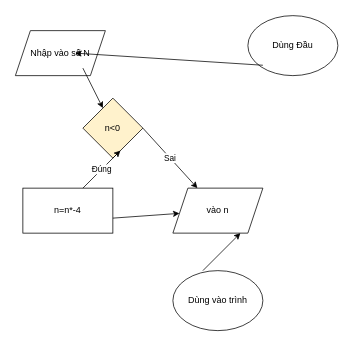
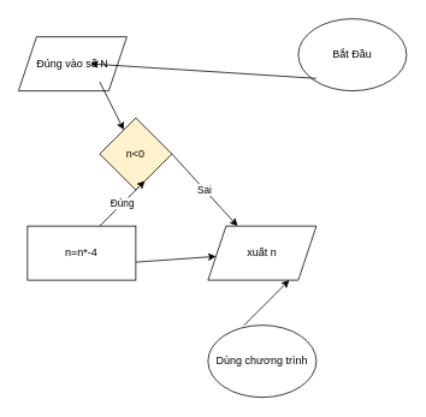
  <mxCell id="0" />
  <mxCell id="1" parent="0" />
- <mxCell id="2" value="Dùng Đầu" style="ellipse;whiteSpace=wrap;html=1;" vertex="1" parent="1"><mxGeometry x="330" y="20" width="120" height="80" as="geometry" /></mxCell>
- <mxCell id="3" value="Nhập vào số N" style="shape=parallelogram;perimeter=parallelogramPerimeter;whiteSpace=wrap;html=1;fixedSize=1;" vertex="1" parent="1"><mxGeometry x="20" y="40" width="120" height="60" as="geometry" /></mxCell>
+ <mxCell id="2" value="Bắt Đầu" style="ellipse;whiteSpace=wrap;html=1;" vertex="1" parent="1"><mxGeometry x="330" y="20" width="120" height="80" as="geometry" /></mxCell>
+ <mxCell id="3" value="Đúng vào số N" style="shape=parallelogram;perimeter=parallelogramPerimeter;whiteSpace=wrap;html=1;fixedSize=1;" vertex="1" parent="1"><mxGeometry x="20" y="40" width="120" height="60" as="geometry" /></mxCell>
  <mxCell id="4" value="" style="endArrow=classic;html=1;rounded=0;entryX=0.5;entryY=0;entryDx=0;entryDy=0;" edge="1" parent="1"><mxGeometry width="50" height="50" relative="1" as="geometry"><mxPoint x="349.999" y="86.147" as="sourcePoint" /><mxPoint x="99.72" y="70" as="targetPoint" /></mxGeometry></mxCell>
  <mxCell id="5" value="n&amp;lt;0" style="rhombus;whiteSpace=wrap;html=1;fillColor=#fff2cc;" vertex="1" parent="1"><mxGeometry x="110" y="130" width="80" height="80" as="geometry" /></mxCell>
  <mxCell id="6" value="" style="endArrow=classic;html=1;rounded=0;" edge="1" parent="1" target="5"><mxGeometry width="50" height="50" relative="1" as="geometry"><mxPoint x="110" y="90" as="sourcePoint" /><mxPoint x="150" y="60" as="targetPoint" /></mxGeometry></mxCell>
  <mxCell id="7" value="n=n*-4" style="rounded=0;whiteSpace=wrap;html=1;" vertex="1" parent="1"><mxGeometry x="30" y="250" width="120" height="60" as="geometry" /></mxCell>
- <mxCell id="8" value="vào n" style="shape=parallelogram;perimeter=parallelogramPerimeter;whiteSpace=wrap;html=1;fixedSize=1;" vertex="1" parent="1"><mxGeometry x="230" y="250" width="120" height="60" as="geometry" /></mxCell>
+ <mxCell id="8" value="xuất n" style="shape=parallelogram;perimeter=parallelogramPerimeter;whiteSpace=wrap;html=1;fixedSize=1;" vertex="1" parent="1"><mxGeometry x="230" y="250" width="120" height="60" as="geometry" /></mxCell>
  <mxCell id="9" value="Đúng" style="endArrow=classic;html=1;rounded=0;" edge="1" parent="1"><mxGeometry width="50" height="50" relative="1" as="geometry"><mxPoint x="110" y="250" as="sourcePoint" /><mxPoint x="160" y="200" as="targetPoint" /></mxGeometry></mxCell>
  <mxCell id="10" value="" style="endArrow=classic;html=1;rounded=0;" edge="1" parent="1" target="8"><mxGeometry width="50" height="50" relative="1" as="geometry"><mxPoint x="150" y="290" as="sourcePoint" /><mxPoint x="200" y="240" as="targetPoint" /></mxGeometry></mxCell>
  <mxCell id="11" value="Sai" style="endArrow=classic;html=1;rounded=0;" edge="1" parent="1" target="8"><mxGeometry width="50" height="50" relative="1" as="geometry"><mxPoint x="190" y="170" as="sourcePoint" /><mxPoint x="280" y="140" as="targetPoint" /></mxGeometry></mxCell>
- <mxCell id="12" value="Dùng vào trình" style="ellipse;whiteSpace=wrap;html=1;" vertex="1" parent="1"><mxGeometry x="230" y="360" width="120" height="80" as="geometry" /></mxCell>
+ <mxCell id="12" value="Dùng chương trình" style="ellipse;whiteSpace=wrap;html=1;" vertex="1" parent="1"><mxGeometry x="230" y="360" width="120" height="80" as="geometry" /></mxCell>
  <mxCell id="13" value="" style="endArrow=classic;html=1;rounded=0;" edge="1" parent="1"><mxGeometry width="50" height="50" relative="1" as="geometry"><mxPoint x="270" y="360" as="sourcePoint" /><mxPoint x="320" y="310" as="targetPoint" /></mxGeometry></mxCell>
